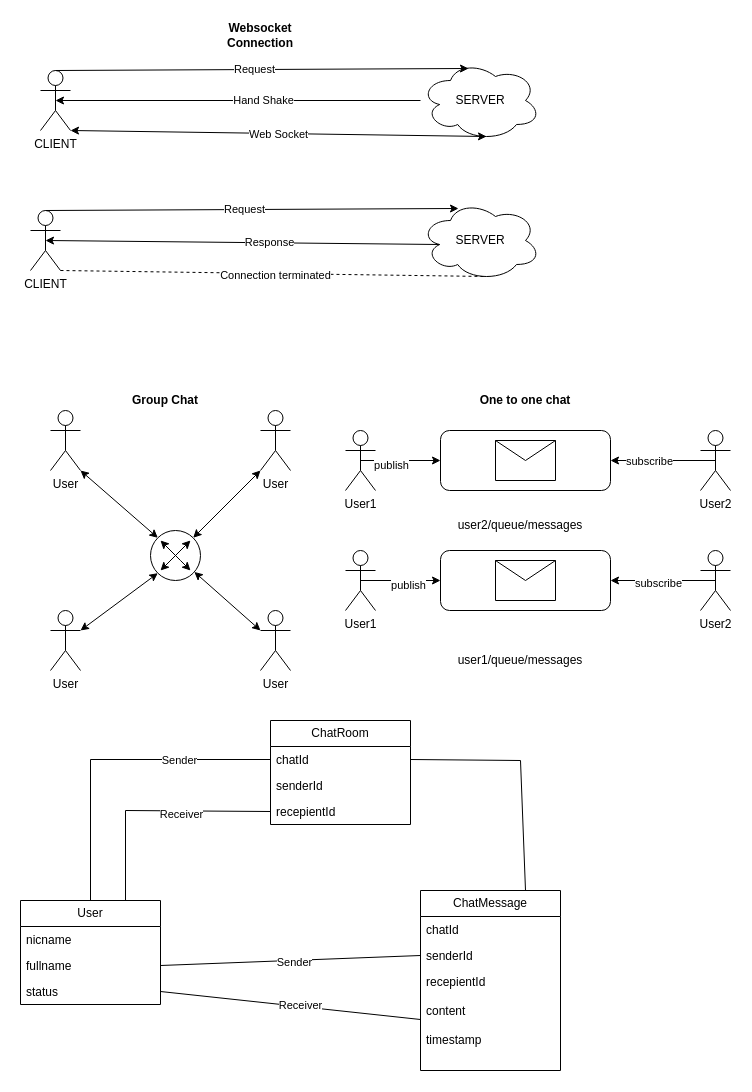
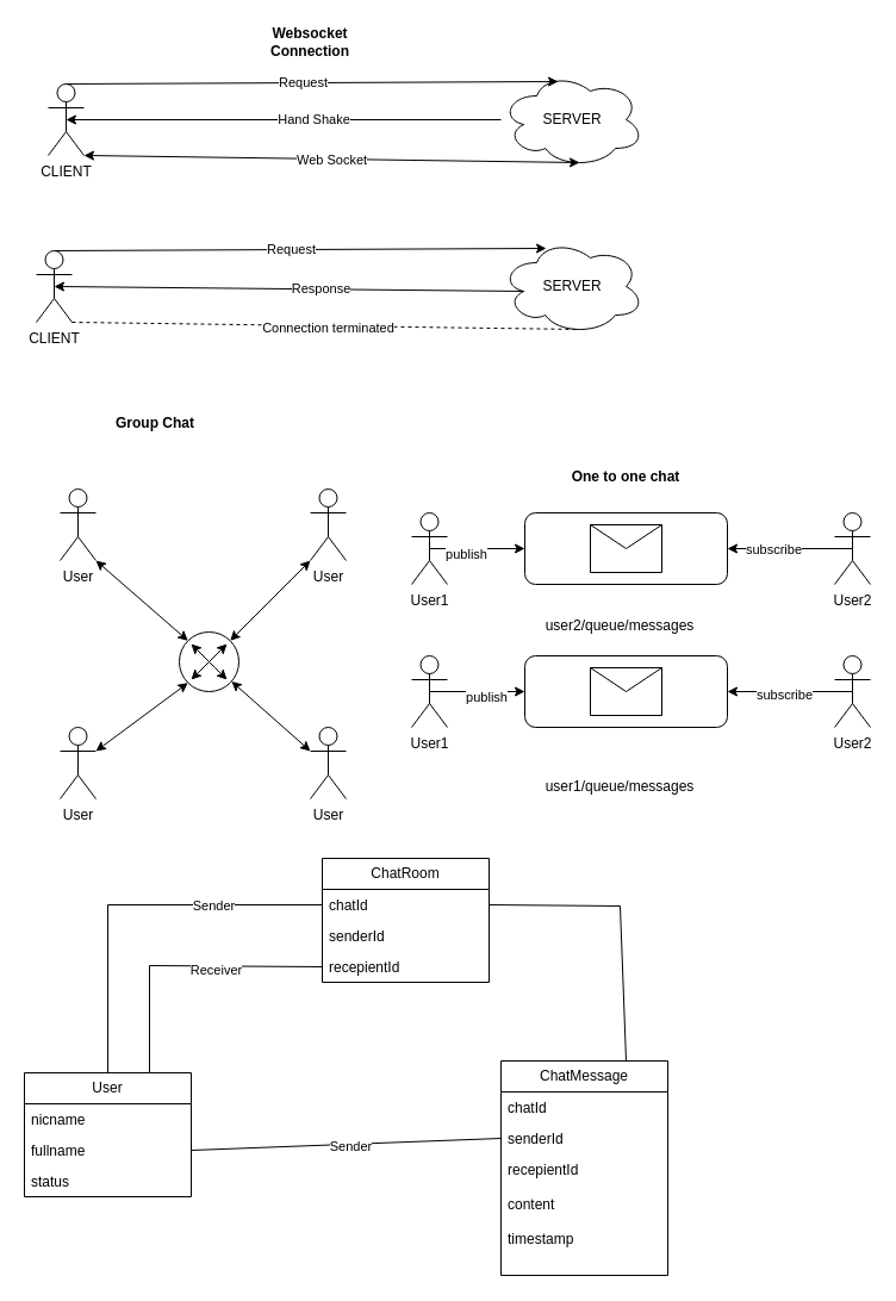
  <mxCell id="0" />
  <mxCell id="1" parent="0" />
  <mxCell id="2" value="CLIENT" style="shape=umlActor;verticalLabelPosition=bottom;verticalAlign=top;html=1;outlineConnect=0;" parent="1" vertex="1"><mxGeometry x="40" y="70" width="30" height="60" as="geometry" /></mxCell>
  <mxCell id="3" value="" style="ellipse;shape=cloud;whiteSpace=wrap;html=1;verticalAlign=top;" parent="1" vertex="1"><mxGeometry x="420" y="60" width="120" height="80" as="geometry" /></mxCell>
  <mxCell id="4" value="" style="endArrow=classic;startArrow=classic;html=1;rounded=0;exitX=1;exitY=1;exitDx=0;exitDy=0;exitPerimeter=0;entryX=0.55;entryY=0.95;entryDx=0;entryDy=0;entryPerimeter=0;" parent="1" source="2" target="3" edge="1"><mxGeometry width="50" height="50" relative="1" as="geometry"><mxPoint x="390" y="290" as="sourcePoint" /><mxPoint x="440" y="240" as="targetPoint" /></mxGeometry></mxCell>
  <mxCell id="5" value="Web Socket" style="edgeLabel;html=1;align=center;verticalAlign=middle;resizable=0;points=[];" parent="4" vertex="1" connectable="0"><mxGeometry x="0.0" y="-1" relative="1" as="geometry"><mxPoint as="offset" /></mxGeometry></mxCell>
  <mxCell id="6" value="" style="endArrow=classic;html=1;rounded=0;entryX=0.4;entryY=0.1;entryDx=0;entryDy=0;entryPerimeter=0;exitX=0.5;exitY=0;exitDx=0;exitDy=0;exitPerimeter=0;" parent="1" source="2" target="3" edge="1"><mxGeometry width="50" height="50" relative="1" as="geometry"><mxPoint x="220" y="80" as="sourcePoint" /><mxPoint x="270" y="30" as="targetPoint" /></mxGeometry></mxCell>
  <mxCell id="7" value="Request" style="edgeLabel;html=1;align=center;verticalAlign=middle;resizable=0;points=[];" parent="6" vertex="1" connectable="0"><mxGeometry x="-0.036" y="1" relative="1" as="geometry"><mxPoint as="offset" /></mxGeometry></mxCell>
  <mxCell id="8" value="" style="endArrow=classic;html=1;rounded=0;entryX=0.5;entryY=0.5;entryDx=0;entryDy=0;entryPerimeter=0;" parent="1" source="3" target="2" edge="1"><mxGeometry width="50" height="50" relative="1" as="geometry"><mxPoint x="390" y="290" as="sourcePoint" /><mxPoint x="440" y="240" as="targetPoint" /></mxGeometry></mxCell>
  <mxCell id="9" value="Hand Shake" style="edgeLabel;html=1;align=center;verticalAlign=middle;resizable=0;points=[];" parent="8" vertex="1" connectable="0"><mxGeometry x="-0.134" y="-1" relative="1" as="geometry"><mxPoint as="offset" /></mxGeometry></mxCell>
  <mxCell id="10" value="SERVER" style="text;html=1;strokeColor=none;fillColor=none;align=center;verticalAlign=middle;whiteSpace=wrap;rounded=0;" parent="1" vertex="1"><mxGeometry x="450" y="85" width="60" height="30" as="geometry" /></mxCell>
  <mxCell id="11" value="Websocket Connection" style="text;html=1;strokeColor=none;fillColor=none;align=center;verticalAlign=middle;whiteSpace=wrap;rounded=0;fontStyle=1" parent="1" vertex="1"><mxGeometry x="230" y="20" width="60" height="30" as="geometry" /></mxCell>
  <mxCell id="12" value="CLIENT" style="shape=umlActor;verticalLabelPosition=bottom;verticalAlign=top;html=1;outlineConnect=0;" parent="1" vertex="1"><mxGeometry x="30" y="210" width="30" height="60" as="geometry" /></mxCell>
  <mxCell id="13" value="" style="endArrow=classic;html=1;rounded=0;entryX=0.4;entryY=0.1;entryDx=0;entryDy=0;entryPerimeter=0;exitX=0.5;exitY=0;exitDx=0;exitDy=0;exitPerimeter=0;" parent="1" source="12" edge="1"><mxGeometry width="50" height="50" relative="1" as="geometry"><mxPoint x="210" y="220" as="sourcePoint" /><mxPoint x="458" y="208" as="targetPoint" /></mxGeometry></mxCell>
  <mxCell id="14" value="Request" style="edgeLabel;html=1;align=center;verticalAlign=middle;resizable=0;points=[];" parent="13" vertex="1" connectable="0"><mxGeometry x="-0.036" y="1" relative="1" as="geometry"><mxPoint as="offset" /></mxGeometry></mxCell>
  <mxCell id="15" value="" style="endArrow=classic;html=1;rounded=0;entryX=0.5;entryY=0.5;entryDx=0;entryDy=0;entryPerimeter=0;exitX=0.16;exitY=0.55;exitDx=0;exitDy=0;exitPerimeter=0;" parent="1" source="17" target="12" edge="1"><mxGeometry width="50" height="50" relative="1" as="geometry"><mxPoint x="410" y="240" as="sourcePoint" /><mxPoint x="430" y="380" as="targetPoint" /></mxGeometry></mxCell>
  <mxCell id="16" value="Response" style="edgeLabel;html=1;align=center;verticalAlign=middle;resizable=0;points=[];" parent="15" vertex="1" connectable="0"><mxGeometry x="-0.134" y="-1" relative="1" as="geometry"><mxPoint as="offset" /></mxGeometry></mxCell>
  <mxCell id="17" value="SERVER" style="ellipse;shape=cloud;whiteSpace=wrap;html=1;" parent="1" vertex="1"><mxGeometry x="420" y="200" width="120" height="80" as="geometry" /></mxCell>
  <mxCell id="18" value="" style="endArrow=none;dashed=1;html=1;rounded=0;exitX=1;exitY=1;exitDx=0;exitDy=0;exitPerimeter=0;entryX=0.55;entryY=0.95;entryDx=0;entryDy=0;entryPerimeter=0;" parent="1" source="12" target="17" edge="1"><mxGeometry width="50" height="50" relative="1" as="geometry"><mxPoint x="390" y="308" as="sourcePoint" /><mxPoint x="440" y="258" as="targetPoint" /></mxGeometry></mxCell>
  <mxCell id="19" value="Connection terminated" style="edgeLabel;html=1;align=center;verticalAlign=middle;resizable=0;points=[];" parent="18" vertex="1" connectable="0"><mxGeometry x="0.009" y="-1" relative="1" as="geometry"><mxPoint as="offset" /></mxGeometry></mxCell>
  <mxCell id="20" value="" style="ellipse;whiteSpace=wrap;html=1;aspect=fixed;" parent="1" vertex="1"><mxGeometry x="150" y="530" width="50" height="50" as="geometry" /></mxCell>
  <mxCell id="21" value="User" style="shape=umlActor;verticalLabelPosition=bottom;verticalAlign=top;html=1;outlineConnect=0;" parent="1" vertex="1"><mxGeometry x="50" y="410" width="30" height="60" as="geometry" /></mxCell>
  <mxCell id="22" value="User" style="shape=umlActor;verticalLabelPosition=bottom;verticalAlign=top;html=1;outlineConnect=0;" parent="1" vertex="1"><mxGeometry x="260" y="610" width="30" height="60" as="geometry" /></mxCell>
  <mxCell id="23" value="User" style="shape=umlActor;verticalLabelPosition=bottom;verticalAlign=top;html=1;outlineConnect=0;" parent="1" vertex="1"><mxGeometry x="260" y="410" width="30" height="60" as="geometry" /></mxCell>
  <mxCell id="24" value="User" style="shape=umlActor;verticalLabelPosition=bottom;verticalAlign=top;html=1;outlineConnect=0;" parent="1" vertex="1"><mxGeometry x="50" y="610" width="30" height="60" as="geometry" /></mxCell>
  <mxCell id="25" value="" style="endArrow=classic;startArrow=classic;html=1;rounded=0;exitX=0;exitY=0.333;exitDx=0;exitDy=0;exitPerimeter=0;" parent="1" source="22" target="20" edge="1"><mxGeometry width="50" height="50" relative="1" as="geometry"><mxPoint x="390" y="660" as="sourcePoint" /><mxPoint x="440" y="610" as="targetPoint" /></mxGeometry></mxCell>
  <mxCell id="26" value="" style="endArrow=classic;startArrow=classic;html=1;rounded=0;entryX=0;entryY=1;entryDx=0;entryDy=0;entryPerimeter=0;exitX=1;exitY=0;exitDx=0;exitDy=0;" parent="1" source="20" target="23" edge="1"><mxGeometry width="50" height="50" relative="1" as="geometry"><mxPoint x="390" y="660" as="sourcePoint" /><mxPoint x="440" y="610" as="targetPoint" /></mxGeometry></mxCell>
  <mxCell id="27" value="" style="endArrow=classic;startArrow=classic;html=1;rounded=0;entryX=1;entryY=1;entryDx=0;entryDy=0;entryPerimeter=0;exitX=0;exitY=0;exitDx=0;exitDy=0;" parent="1" source="20" target="21" edge="1"><mxGeometry width="50" height="50" relative="1" as="geometry"><mxPoint x="100" y="540" as="sourcePoint" /><mxPoint x="150" y="490" as="targetPoint" /></mxGeometry></mxCell>
  <mxCell id="28" value="" style="endArrow=classic;startArrow=classic;html=1;rounded=0;entryX=0;entryY=1;entryDx=0;entryDy=0;exitX=1;exitY=0.333;exitDx=0;exitDy=0;exitPerimeter=0;" parent="1" source="24" target="20" edge="1"><mxGeometry width="50" height="50" relative="1" as="geometry"><mxPoint x="390" y="660" as="sourcePoint" /><mxPoint x="440" y="610" as="targetPoint" /></mxGeometry></mxCell>
- <mxCell id="29" value="Group Chat" style="text;html=1;strokeColor=none;fillColor=none;align=center;verticalAlign=middle;whiteSpace=wrap;rounded=0;fontStyle=1" parent="1" vertex="1"><mxGeometry x="100" y="380" width="130" height="40" as="geometry" /></mxCell>
+ <mxCell id="29" value="Group Chat" style="text;html=1;strokeColor=none;fillColor=none;align=center;verticalAlign=middle;whiteSpace=wrap;rounded=0;fontStyle=1" parent="1" vertex="1"><mxGeometry x="65" y="335" width="130" height="40" as="geometry" /></mxCell>
  <mxCell id="30" value="" style="endArrow=classic;startArrow=classic;html=1;rounded=0;" parent="1" edge="1"><mxGeometry width="50" height="50" relative="1" as="geometry"><mxPoint x="160" y="570" as="sourcePoint" /><mxPoint x="190" y="540" as="targetPoint" /><Array as="points"><mxPoint x="190" y="540" /></Array></mxGeometry></mxCell>
  <mxCell id="31" value="" style="endArrow=classic;startArrow=classic;html=1;rounded=0;" parent="1" edge="1"><mxGeometry width="50" height="50" relative="1" as="geometry"><mxPoint x="160" y="540" as="sourcePoint" /><mxPoint x="190" y="570" as="targetPoint" /><Array as="points"><mxPoint x="180" y="560" /></Array></mxGeometry></mxCell>
  <mxCell id="32" style="edgeStyle=orthogonalEdgeStyle;rounded=0;orthogonalLoop=1;jettySize=auto;html=1;exitX=0.5;exitY=0.5;exitDx=0;exitDy=0;exitPerimeter=0;entryX=0;entryY=0.5;entryDx=0;entryDy=0;" edge="1" parent="1" source="34" target="38"><mxGeometry relative="1" as="geometry" /></mxCell>
  <mxCell id="33" value="publish" style="edgeLabel;html=1;align=center;verticalAlign=middle;resizable=0;points=[];" vertex="1" connectable="0" parent="32"><mxGeometry x="-0.25" y="-4" relative="1" as="geometry"><mxPoint as="offset" /></mxGeometry></mxCell>
  <mxCell id="34" value="User1" style="shape=umlActor;verticalLabelPosition=bottom;verticalAlign=top;html=1;outlineConnect=0;" vertex="1" parent="1"><mxGeometry x="345" y="430" width="30" height="60" as="geometry" /></mxCell>
  <mxCell id="35" style="edgeStyle=orthogonalEdgeStyle;rounded=0;orthogonalLoop=1;jettySize=auto;html=1;exitX=0.5;exitY=0.5;exitDx=0;exitDy=0;exitPerimeter=0;entryX=1;entryY=0.5;entryDx=0;entryDy=0;" edge="1" parent="1" source="37" target="38"><mxGeometry relative="1" as="geometry" /></mxCell>
  <mxCell id="36" value="subscribe" style="edgeLabel;html=1;align=center;verticalAlign=middle;resizable=0;points=[];" vertex="1" connectable="0" parent="35"><mxGeometry x="0.276" relative="1" as="geometry"><mxPoint as="offset" /></mxGeometry></mxCell>
  <mxCell id="37" value="User2" style="shape=umlActor;verticalLabelPosition=bottom;verticalAlign=top;html=1;outlineConnect=0;" vertex="1" parent="1"><mxGeometry x="700" y="430" width="30" height="60" as="geometry" /></mxCell>
  <mxCell id="38" value="" style="rounded=1;whiteSpace=wrap;html=1;" vertex="1" parent="1"><mxGeometry x="440" y="430" width="170" height="60" as="geometry" /></mxCell>
  <mxCell id="39" value="&lt;b&gt;One to one chat&lt;/b&gt;" style="text;html=1;strokeColor=none;fillColor=none;align=center;verticalAlign=middle;whiteSpace=wrap;rounded=0;" vertex="1" parent="1"><mxGeometry x="440" y="385" width="170" height="30" as="geometry" /></mxCell>
  <mxCell id="40" value="" style="shape=message;html=1;html=1;outlineConnect=0;labelPosition=center;verticalLabelPosition=bottom;align=center;verticalAlign=top;" vertex="1" parent="1"><mxGeometry x="495" y="440" width="60" height="40" as="geometry" /></mxCell>
  <mxCell id="41" value="user2/queue/messages" style="text;html=1;strokeColor=none;fillColor=none;align=center;verticalAlign=middle;whiteSpace=wrap;rounded=0;" vertex="1" parent="1"><mxGeometry x="490" y="510" width="60" height="30" as="geometry" /></mxCell>
  <mxCell id="42" style="edgeStyle=orthogonalEdgeStyle;rounded=0;orthogonalLoop=1;jettySize=auto;html=1;exitX=0.5;exitY=0.5;exitDx=0;exitDy=0;exitPerimeter=0;entryX=0;entryY=0.5;entryDx=0;entryDy=0;" edge="1" parent="1" source="44" target="48"><mxGeometry relative="1" as="geometry" /></mxCell>
  <mxCell id="43" value="publish" style="edgeLabel;html=1;align=center;verticalAlign=middle;resizable=0;points=[];" vertex="1" connectable="0" parent="42"><mxGeometry x="0.175" y="-4" relative="1" as="geometry"><mxPoint as="offset" /></mxGeometry></mxCell>
  <mxCell id="44" value="User1" style="shape=umlActor;verticalLabelPosition=bottom;verticalAlign=top;html=1;outlineConnect=0;" vertex="1" parent="1"><mxGeometry x="345" y="550" width="30" height="60" as="geometry" /></mxCell>
  <mxCell id="45" style="edgeStyle=orthogonalEdgeStyle;rounded=0;orthogonalLoop=1;jettySize=auto;html=1;exitX=0.5;exitY=0.5;exitDx=0;exitDy=0;exitPerimeter=0;entryX=1;entryY=0.5;entryDx=0;entryDy=0;" edge="1" parent="1" source="47" target="48"><mxGeometry relative="1" as="geometry" /></mxCell>
  <mxCell id="46" value="subscribe" style="edgeLabel;html=1;align=center;verticalAlign=middle;resizable=0;points=[];" vertex="1" connectable="0" parent="45"><mxGeometry x="0.105" y="2" relative="1" as="geometry"><mxPoint as="offset" /></mxGeometry></mxCell>
  <mxCell id="47" value="User2" style="shape=umlActor;verticalLabelPosition=bottom;verticalAlign=top;html=1;outlineConnect=0;" vertex="1" parent="1"><mxGeometry x="700" y="550" width="30" height="60" as="geometry" /></mxCell>
  <mxCell id="48" value="" style="rounded=1;whiteSpace=wrap;html=1;" vertex="1" parent="1"><mxGeometry x="440" y="550" width="170" height="60" as="geometry" /></mxCell>
  <mxCell id="49" value="" style="shape=message;html=1;html=1;outlineConnect=0;labelPosition=center;verticalLabelPosition=bottom;align=center;verticalAlign=top;" vertex="1" parent="1"><mxGeometry x="495" y="560" width="60" height="40" as="geometry" /></mxCell>
  <mxCell id="50" value="user1/queue/messages" style="text;html=1;strokeColor=none;fillColor=none;align=center;verticalAlign=middle;whiteSpace=wrap;rounded=0;" vertex="1" parent="1"><mxGeometry x="490" y="645" width="60" height="30" as="geometry" /></mxCell>
  <mxCell id="51" value="User" style="swimlane;fontStyle=0;childLayout=stackLayout;horizontal=1;startSize=26;fillColor=none;horizontalStack=0;resizeParent=1;resizeParentMax=0;resizeLast=0;collapsible=1;marginBottom=0;whiteSpace=wrap;html=1;" vertex="1" parent="1"><mxGeometry x="20" y="900" width="140" height="104" as="geometry" /></mxCell>
  <mxCell id="52" value="nicname" style="text;strokeColor=none;fillColor=none;align=left;verticalAlign=top;spacingLeft=4;spacingRight=4;overflow=hidden;rotatable=0;points=[[0,0.5],[1,0.5]];portConstraint=eastwest;whiteSpace=wrap;html=1;" vertex="1" parent="51"><mxGeometry y="26" width="140" height="26" as="geometry" /></mxCell>
  <mxCell id="53" value="fullname" style="text;strokeColor=none;fillColor=none;align=left;verticalAlign=top;spacingLeft=4;spacingRight=4;overflow=hidden;rotatable=0;points=[[0,0.5],[1,0.5]];portConstraint=eastwest;whiteSpace=wrap;html=1;" vertex="1" parent="51"><mxGeometry y="52" width="140" height="26" as="geometry" /></mxCell>
  <mxCell id="54" value="status" style="text;strokeColor=none;fillColor=none;align=left;verticalAlign=top;spacingLeft=4;spacingRight=4;overflow=hidden;rotatable=0;points=[[0,0.5],[1,0.5]];portConstraint=eastwest;whiteSpace=wrap;html=1;" vertex="1" parent="51"><mxGeometry y="78" width="140" height="26" as="geometry" /></mxCell>
  <mxCell id="55" value="ChatRoom" style="swimlane;fontStyle=0;childLayout=stackLayout;horizontal=1;startSize=26;fillColor=none;horizontalStack=0;resizeParent=1;resizeParentMax=0;resizeLast=0;collapsible=1;marginBottom=0;whiteSpace=wrap;html=1;" vertex="1" parent="1"><mxGeometry x="270" y="720" width="140" height="104" as="geometry" /></mxCell>
  <mxCell id="56" value="chatId" style="text;strokeColor=none;fillColor=none;align=left;verticalAlign=top;spacingLeft=4;spacingRight=4;overflow=hidden;rotatable=0;points=[[0,0.5],[1,0.5]];portConstraint=eastwest;whiteSpace=wrap;html=1;" vertex="1" parent="55"><mxGeometry y="26" width="140" height="26" as="geometry" /></mxCell>
  <mxCell id="57" value="senderId" style="text;strokeColor=none;fillColor=none;align=left;verticalAlign=top;spacingLeft=4;spacingRight=4;overflow=hidden;rotatable=0;points=[[0,0.5],[1,0.5]];portConstraint=eastwest;whiteSpace=wrap;html=1;" vertex="1" parent="55"><mxGeometry y="52" width="140" height="26" as="geometry" /></mxCell>
  <mxCell id="58" value="recepientId" style="text;strokeColor=none;fillColor=none;align=left;verticalAlign=top;spacingLeft=4;spacingRight=4;overflow=hidden;rotatable=0;points=[[0,0.5],[1,0.5]];portConstraint=eastwest;whiteSpace=wrap;html=1;" vertex="1" parent="55"><mxGeometry y="78" width="140" height="26" as="geometry" /></mxCell>
  <mxCell id="59" value="ChatMessage" style="swimlane;fontStyle=0;childLayout=stackLayout;horizontal=1;startSize=26;fillColor=none;horizontalStack=0;resizeParent=1;resizeParentMax=0;resizeLast=0;collapsible=1;marginBottom=0;whiteSpace=wrap;html=1;" vertex="1" parent="1"><mxGeometry x="420" y="890" width="140" height="180" as="geometry" /></mxCell>
  <mxCell id="60" value="chatId" style="text;strokeColor=none;fillColor=none;align=left;verticalAlign=top;spacingLeft=4;spacingRight=4;overflow=hidden;rotatable=0;points=[[0,0.5],[1,0.5]];portConstraint=eastwest;whiteSpace=wrap;html=1;" vertex="1" parent="59"><mxGeometry y="26" width="140" height="26" as="geometry" /></mxCell>
  <mxCell id="61" value="senderId" style="text;strokeColor=none;fillColor=none;align=left;verticalAlign=top;spacingLeft=4;spacingRight=4;overflow=hidden;rotatable=0;points=[[0,0.5],[1,0.5]];portConstraint=eastwest;whiteSpace=wrap;html=1;" vertex="1" parent="59"><mxGeometry y="52" width="140" height="26" as="geometry" /></mxCell>
  <mxCell id="62" value="recepientId&lt;br&gt;&lt;br&gt;content&lt;br&gt;&lt;br&gt;timestamp" style="text;strokeColor=none;fillColor=none;align=left;verticalAlign=top;spacingLeft=4;spacingRight=4;overflow=hidden;rotatable=0;points=[[0,0.5],[1,0.5]];portConstraint=eastwest;whiteSpace=wrap;html=1;" vertex="1" parent="59"><mxGeometry y="78" width="140" height="102" as="geometry" /></mxCell>
  <mxCell id="63" value="" style="endArrow=none;html=1;rounded=0;exitX=0.5;exitY=0;exitDx=0;exitDy=0;entryX=0;entryY=0.5;entryDx=0;entryDy=0;" edge="1" parent="1" source="51" target="56"><mxGeometry width="50" height="50" relative="1" as="geometry"><mxPoint x="430" y="910" as="sourcePoint" /><mxPoint x="480" y="860" as="targetPoint" /><Array as="points"><mxPoint x="90" y="759" /></Array></mxGeometry></mxCell>
  <mxCell id="64" value="Sender" style="edgeLabel;html=1;align=center;verticalAlign=middle;resizable=0;points=[];" vertex="1" connectable="0" parent="63"><mxGeometry x="0.427" relative="1" as="geometry"><mxPoint as="offset" /></mxGeometry></mxCell>
  <mxCell id="65" value="" style="endArrow=none;html=1;rounded=0;entryX=0;entryY=0.5;entryDx=0;entryDy=0;exitX=0.75;exitY=0;exitDx=0;exitDy=0;" edge="1" parent="1" source="51" target="58"><mxGeometry width="50" height="50" relative="1" as="geometry"><mxPoint x="430" y="910" as="sourcePoint" /><mxPoint x="480" y="860" as="targetPoint" /><Array as="points"><mxPoint x="125" y="810" /></Array></mxGeometry></mxCell>
  <mxCell id="66" value="Receiver" style="edgeLabel;html=1;align=center;verticalAlign=middle;resizable=0;points=[];" vertex="1" connectable="0" parent="65"><mxGeometry x="0.243" y="-3" relative="1" as="geometry"><mxPoint as="offset" /></mxGeometry></mxCell>
  <mxCell id="67" value="" style="endArrow=none;html=1;rounded=0;exitX=1;exitY=0.5;exitDx=0;exitDy=0;entryX=0;entryY=0.5;entryDx=0;entryDy=0;" edge="1" parent="1" source="53" target="61"><mxGeometry width="50" height="50" relative="1" as="geometry"><mxPoint x="430" y="910" as="sourcePoint" /><mxPoint x="480" y="860" as="targetPoint" /></mxGeometry></mxCell>
  <mxCell id="68" value="Sender" style="edgeLabel;html=1;align=center;verticalAlign=middle;resizable=0;points=[];" vertex="1" connectable="0" parent="67"><mxGeometry x="0.03" y="-2" relative="1" as="geometry"><mxPoint as="offset" /></mxGeometry></mxCell>
- <mxCell id="69" value="" style="endArrow=none;html=1;rounded=0;exitX=1;exitY=0.5;exitDx=0;exitDy=0;entryX=0;entryY=0.5;entryDx=0;entryDy=0;" edge="1" parent="1" source="54" target="62"><mxGeometry width="50" height="50" relative="1" as="geometry"><mxPoint x="430" y="910" as="sourcePoint" /><mxPoint x="480" y="860" as="targetPoint" /></mxGeometry></mxCell>
- <mxCell id="70" value="Receiver" style="edgeLabel;html=1;align=center;verticalAlign=middle;resizable=0;points=[];" vertex="1" connectable="0" parent="69"><mxGeometry x="0.068" y="1" relative="1" as="geometry"><mxPoint as="offset" /></mxGeometry></mxCell>
  <mxCell id="71" value="" style="endArrow=none;html=1;rounded=0;entryX=1;entryY=0.5;entryDx=0;entryDy=0;exitX=0.75;exitY=0;exitDx=0;exitDy=0;" edge="1" parent="1" source="59" target="56"><mxGeometry width="50" height="50" relative="1" as="geometry"><mxPoint x="430" y="910" as="sourcePoint" /><mxPoint x="480" y="860" as="targetPoint" /><Array as="points"><mxPoint x="520" y="760" /></Array></mxGeometry></mxCell>
